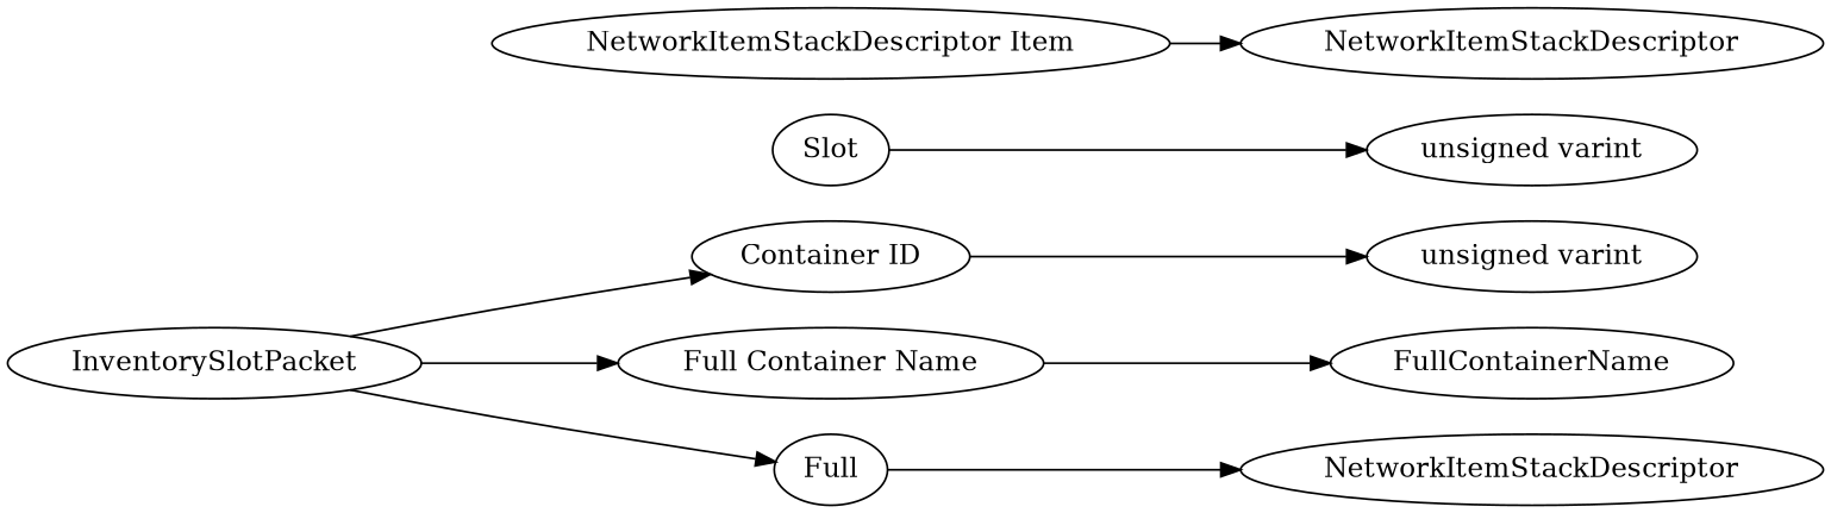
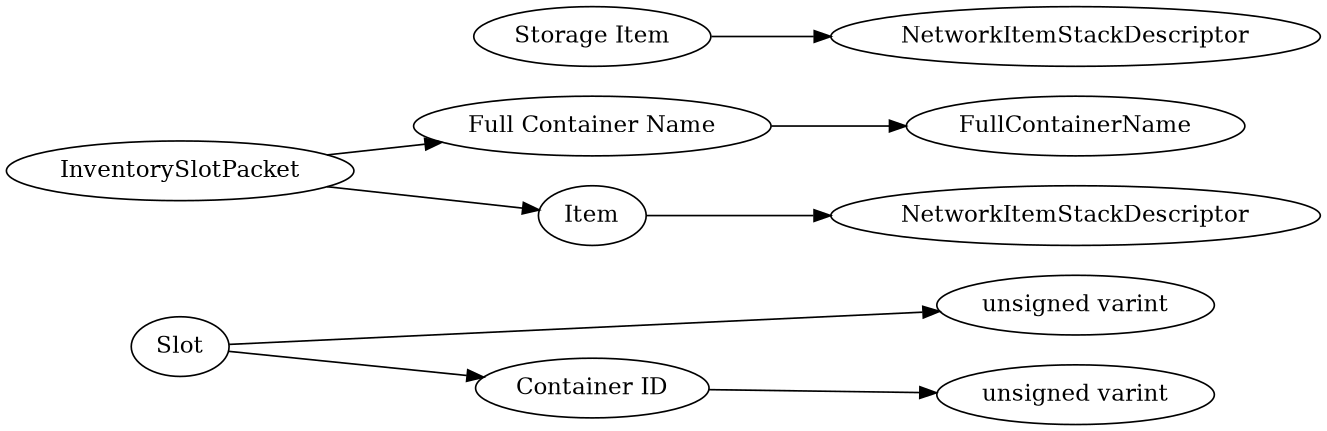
  digraph {
    rankdir=LR
    n1 [label="unsigned varint"]
    n2 [label="unsigned varint"]
    n3 [label=FullContainerName]
    n4 [label=NetworkItemStackDescriptor]
    n5 [label=NetworkItemStackDescriptor]
    n6 [label=InventorySlotPacket]
    n7 [label="Container ID"]
    n8 [label="Full Container Name"]
-   n9 [label=Full]
+   n9 [label=Item]
    n10 [label=Slot]
-   n11 [label="NetworkItemStackDescriptor Item"]
+   n11 [label="Storage Item"]
    subgraph sub_1 {
      rank=max
      n1
      n2
      n3
      n4
      n5
    }
-   n6 -> n7
+   n10 -> n7
    n6 -> n8
    n6 -> n9
    n7 -> n1
    n8 -> n3
    n9 -> n5
    n10 -> n2
    n11 -> n4
  }
